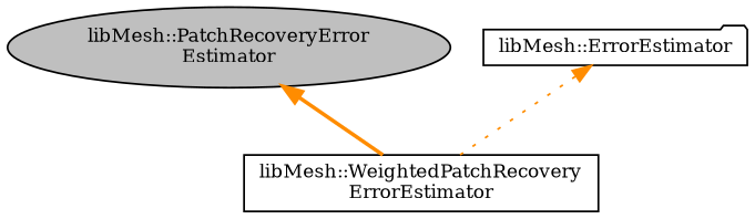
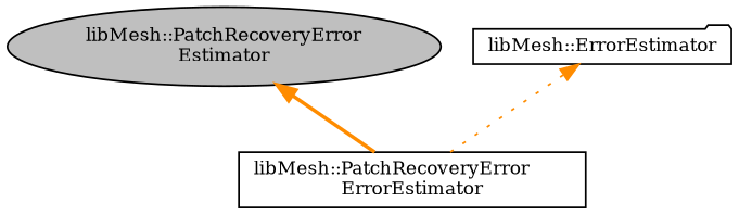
  digraph {
    fontname="DejaVu Serif"
    node [color=black fillcolor=white fontname="DejaVu Serif" fontsize=10 style=filled]
    edge [color=darkorange dir=back fontname="DejaVu Serif" fontsize=10 labelfontname=FreeSans labelfontsize=10]
    n1 [fillcolor=grey75 fontcolor=black height=0.2 label="libMesh::PatchRecoveryError\lEstimator" shape=ellipse width=0.4]
-   n2 [height=0.2 label="libMesh::WeightedPatchRecovery\lErrorEstimator" shape=box width=0.4]
+   n2 [height=0.2 label="libMesh::PatchRecoveryError\lErrorEstimator" shape=box width=0.4]
    n3 [height=0.2 label="libMesh::ErrorEstimator" shape=folder width=0.4]
    n1 -> n2 [style=bold]
    n3 -> n2 [style=dotted]
  }
